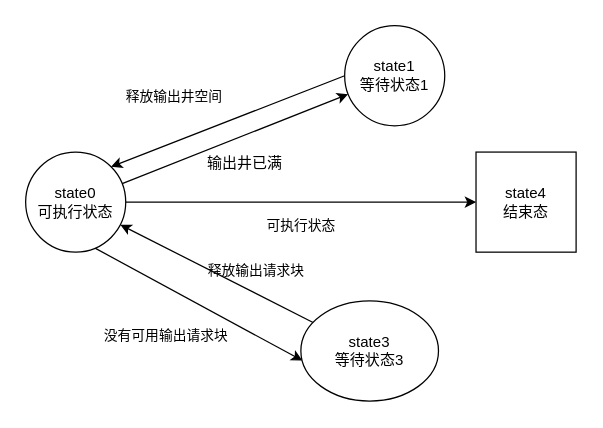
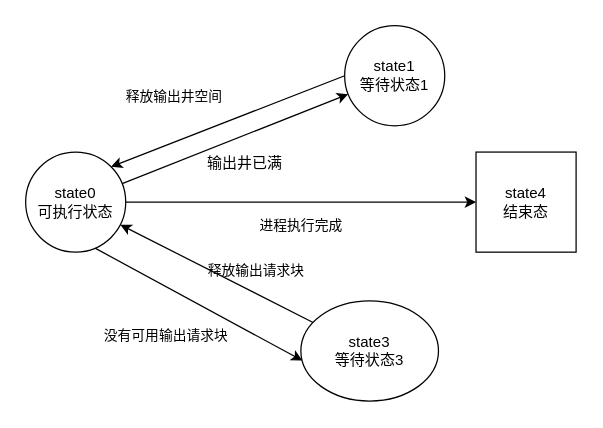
  <mxCell id="0" />
  <mxCell id="1" parent="0" />
  <mxCell id="2" value="" style="rounded=0;orthogonalLoop=1;jettySize=auto;html=1;" parent="1" source="5" target="7" edge="1"><mxGeometry relative="1" as="geometry" /></mxCell>
  <mxCell id="3" style="edgeStyle=none;rounded=0;orthogonalLoop=1;jettySize=auto;html=1;entryX=0.011;entryY=0.596;entryDx=0;entryDy=0;entryPerimeter=0;" parent="1" target="9" edge="1"><mxGeometry relative="1" as="geometry"><mxPoint x="74" y="197" as="sourcePoint" /></mxGeometry></mxCell>
  <mxCell id="4" value="" style="edgeStyle=none;shape=connector;rounded=0;orthogonalLoop=1;jettySize=auto;html=1;labelBackgroundColor=default;fontFamily=Helvetica;fontSize=11;fontColor=default;endArrow=classic;strokeColor=default;" parent="1" source="5" target="11" edge="1"><mxGeometry relative="1" as="geometry" /></mxCell>
  <mxCell id="5" value="state0&lt;br&gt;可执行状态" style="ellipse;whiteSpace=wrap;html=1;aspect=fixed;" parent="1" vertex="1"><mxGeometry x="20" y="121" width="80" height="80" as="geometry" /></mxCell>
  <mxCell id="6" style="edgeStyle=none;shape=connector;rounded=0;orthogonalLoop=1;jettySize=auto;html=1;labelBackgroundColor=default;fontFamily=Helvetica;fontSize=11;fontColor=default;endArrow=classic;strokeColor=default;exitX=0;exitY=0.5;exitDx=0;exitDy=0;entryX=1;entryY=0;entryDx=0;entryDy=0;" parent="1" source="7" target="5" edge="1"><mxGeometry relative="1" as="geometry" /></mxCell>
  <mxCell id="7" value="state1&lt;br&gt;等待状态1" style="ellipse;whiteSpace=wrap;html=1;aspect=fixed;" parent="1" vertex="1"><mxGeometry x="275" y="20" width="80" height="80" as="geometry" /></mxCell>
  <mxCell id="8" style="edgeStyle=none;shape=connector;rounded=0;orthogonalLoop=1;jettySize=auto;html=1;labelBackgroundColor=default;fontFamily=Helvetica;fontSize=11;fontColor=default;endArrow=classic;strokeColor=default;" parent="1" source="9" target="5" edge="1"><mxGeometry relative="1" as="geometry" /></mxCell>
  <mxCell id="9" value="state3&lt;br&gt;等待状态3" style="ellipse;whiteSpace=wrap;html=1;aspect=fixed;" parent="1" vertex="1"><mxGeometry x="240" y="240" width="110" height="80" as="geometry" /></mxCell>
  <mxCell id="10" value="输出井已满" style="text;html=1;align=center;verticalAlign=middle;resizable=0;points=[];autosize=1;strokeColor=none;fillColor=none;" parent="1" vertex="1"><mxGeometry x="160" y="121" width="70" height="18" as="geometry" /></mxCell>
  <mxCell id="11" value="state4&lt;br&gt;结束态" style="whiteSpace=wrap;html=1;aspect=fixed;rounded=0;" parent="1" vertex="1"><mxGeometry x="380" y="121" width="80" height="80" as="geometry" /></mxCell>
  <mxCell id="12" value="没有可用输出请求块" style="text;html=1;align=center;verticalAlign=middle;resizable=0;points=[];autosize=1;strokeColor=none;fillColor=none;fontSize=11;fontFamily=Helvetica;fontColor=default;" parent="1" vertex="1"><mxGeometry x="77" y="259" width="109" height="17" as="geometry" /></mxCell>
  <mxCell id="13" value="释放输出井空间" style="text;html=1;strokeColor=none;fillColor=none;align=center;verticalAlign=middle;whiteSpace=wrap;rounded=0;fontFamily=Helvetica;fontSize=11;fontColor=default;" parent="1" vertex="1"><mxGeometry x="93" y="62" width="92" height="30" as="geometry" /></mxCell>
- <mxCell id="14" value="可执行状态" style="text;html=1;align=center;verticalAlign=middle;resizable=0;points=[];autosize=1;strokeColor=none;fillColor=none;fontSize=11;fontFamily=Helvetica;fontColor=default;" parent="1" vertex="1"><mxGeometry x="200" y="170" width="80" height="20" as="geometry" /></mxCell>
+ <mxCell id="14" value="进程执行完成" style="text;html=1;align=center;verticalAlign=middle;resizable=0;points=[];autosize=1;strokeColor=none;fillColor=none;fontSize=11;fontFamily=Helvetica;fontColor=default;" parent="1" vertex="1"><mxGeometry x="200" y="170" width="80" height="20" as="geometry" /></mxCell>
  <mxCell id="15" value="释放输出请求块" style="text;html=1;align=center;verticalAlign=middle;resizable=0;points=[];autosize=1;strokeColor=none;fillColor=none;fontSize=11;fontFamily=Helvetica;fontColor=default;" parent="1" vertex="1"><mxGeometry x="160" y="207" width="87" height="17" as="geometry" /></mxCell>
